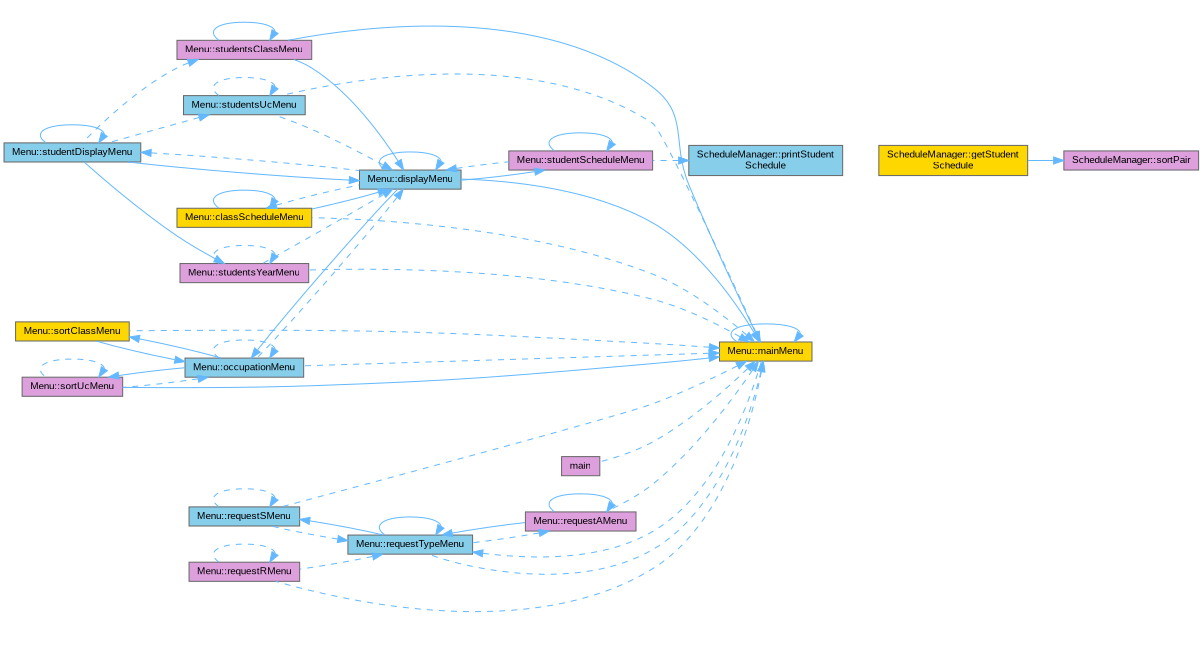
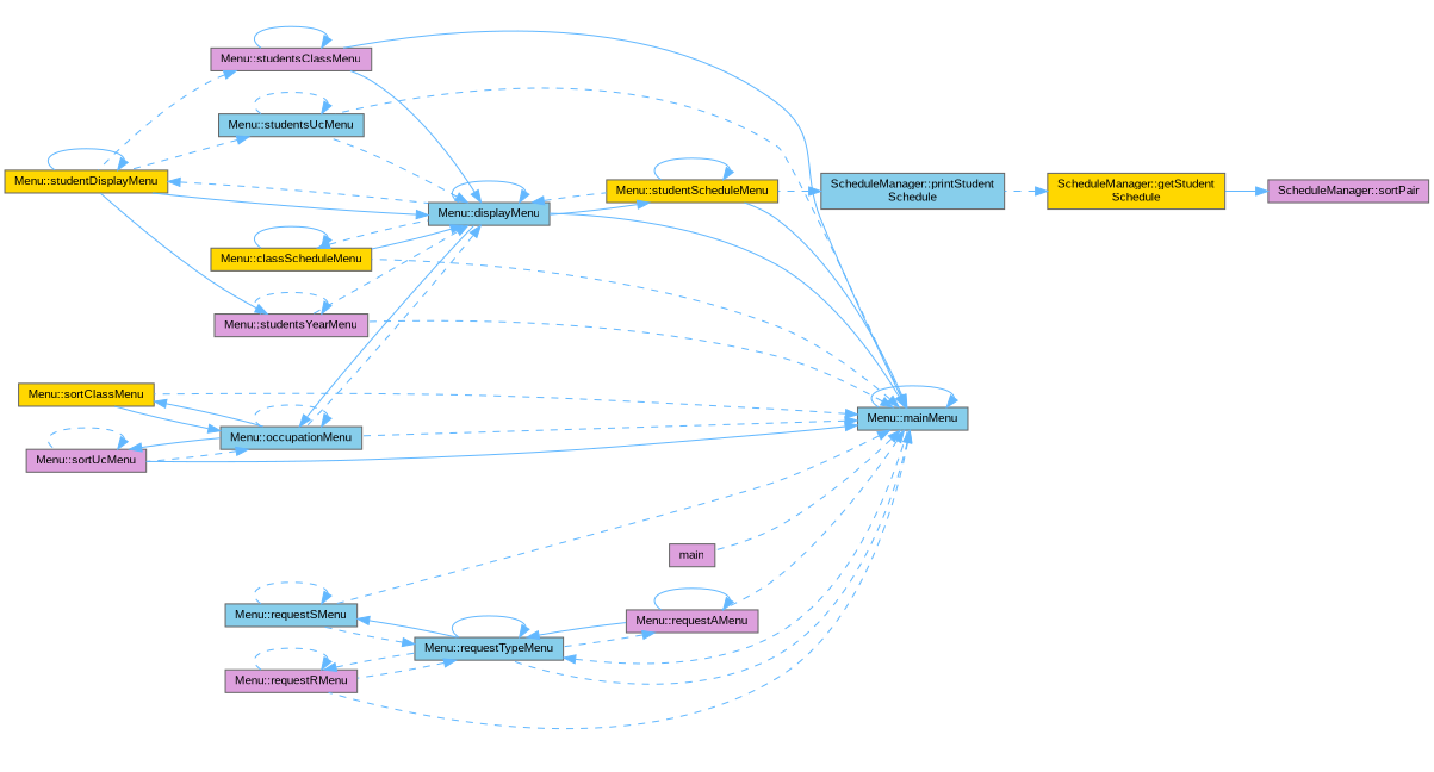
  digraph {
    fontname="Liberation Sans"
    rankdir=RL
    node [color=grey40 fillcolor=skyblue fontname="Liberation Sans" fontsize=10 shape=box style=filled]
    edge [color=steelblue1 dir=back fontname="Liberation Sans" fontsize=10 labelfontname=Helvetica labelfontsize=10 style=dashed]
    n1 [color=gray40 fillcolor=plum fontcolor=black height=0.2 label="ScheduleManager::sortPair" width=0.4]
    n2 [fillcolor=gold height=0.2 label="ScheduleManager::getStudent\lSchedule" width=0.4]
    n3 [height=0.2 label="ScheduleManager::printStudent\lSchedule" width=0.4]
-   n4 [fillcolor=plum height=0.2 label="Menu::studentScheduleMenu" width=0.4]
+   n4 [fillcolor=gold height=0.2 label="Menu::studentScheduleMenu" width=0.4]
    n5 [height=0.2 label="Menu::displayMenu" width=0.4]
    n6 [fillcolor=gold height=0.2 label="Menu::classScheduleMenu" width=0.4]
    n7 [height=0.2 label="Menu::occupationMenu" width=0.4]
    n8 [fillcolor=plum height=0.2 label="Menu::studentsClassMenu" width=0.4]
-   n9 [height=0.2 label="Menu::studentDisplayMenu" width=0.4]
+   n9 [fillcolor=gold height=0.2 label="Menu::studentDisplayMenu" width=0.4]
    n10 [height=0.2 label="Menu::studentsUcMenu" width=0.4]
    n11 [fillcolor=plum height=0.2 label="Menu::studentsYearMenu" width=0.4]
-   n12 [fillcolor=gold height=0.2 label="Menu::mainMenu" width=0.4]
+   n12 [height=0.2 label="Menu::mainMenu" width=0.4]
    n13 [fillcolor=plum height=0.2 label=main width=0.4]
    n14 [fillcolor=gold height=0.2 label="Menu::sortClassMenu" width=0.4]
    n15 [fillcolor=plum height=0.2 label="Menu::sortUcMenu" width=0.4]
    n16 [fillcolor=plum height=0.2 label="Menu::requestAMenu" width=0.4]
    n17 [height=0.2 label="Menu::requestTypeMenu" width=0.4]
    n18 [fillcolor=plum height=0.2 label="Menu::requestRMenu" width=0.4]
    n19 [height=0.2 label="Menu::requestSMenu" width=0.4]
    n1 -> n2 [style=solid]
+   n2 -> n3
    n3 -> n4
    n4 -> n4 [style=solid]
    n4 -> n5 [style=solid]
    n5 -> n4
    n5 -> n5 [style=solid]
    n5 -> n6 [style=solid]
    n5 -> n7
    n5 -> n8 [style=solid]
    n5 -> n9 [style=solid]
    n5 -> n10
    n5 -> n11
    n6 -> n5
    n6 -> n6 [style=solid]
    n7 -> n5 [style=solid]
    n7 -> n7
    n7 -> n14 [style=solid]
    n7 -> n15
    n8 -> n8 [style=solid]
    n8 -> n9
    n9 -> n5
    n9 -> n9 [style=solid]
    n10 -> n9
    n10 -> n10
    n11 -> n9 [style=solid]
    n11 -> n11
+   n12 -> n4 [style=solid]
    n12 -> n5 [style=solid]
    n12 -> n6
    n12 -> n7
    n12 -> n8 [style=solid]
    n12 -> n10
    n12 -> n11
    n12 -> n12 [style=solid]
    n12 -> n13
    n12 -> n14
    n12 -> n15 [style=solid]
    n12 -> n16
    n12 -> n17
    n12 -> n18
    n12 -> n19
    n14 -> n7 [style=solid]
    n15 -> n7 [style=solid]
    n15 -> n15
    n16 -> n16 [style=solid]
    n16 -> n17
    n17 -> n12
    n17 -> n16 [style=solid]
    n17 -> n17 [style=solid]
    n17 -> n18
    n17 -> n19
+   n18 -> n17
    n18 -> n18
    n19 -> n17 [style=solid]
    n19 -> n19
  }
